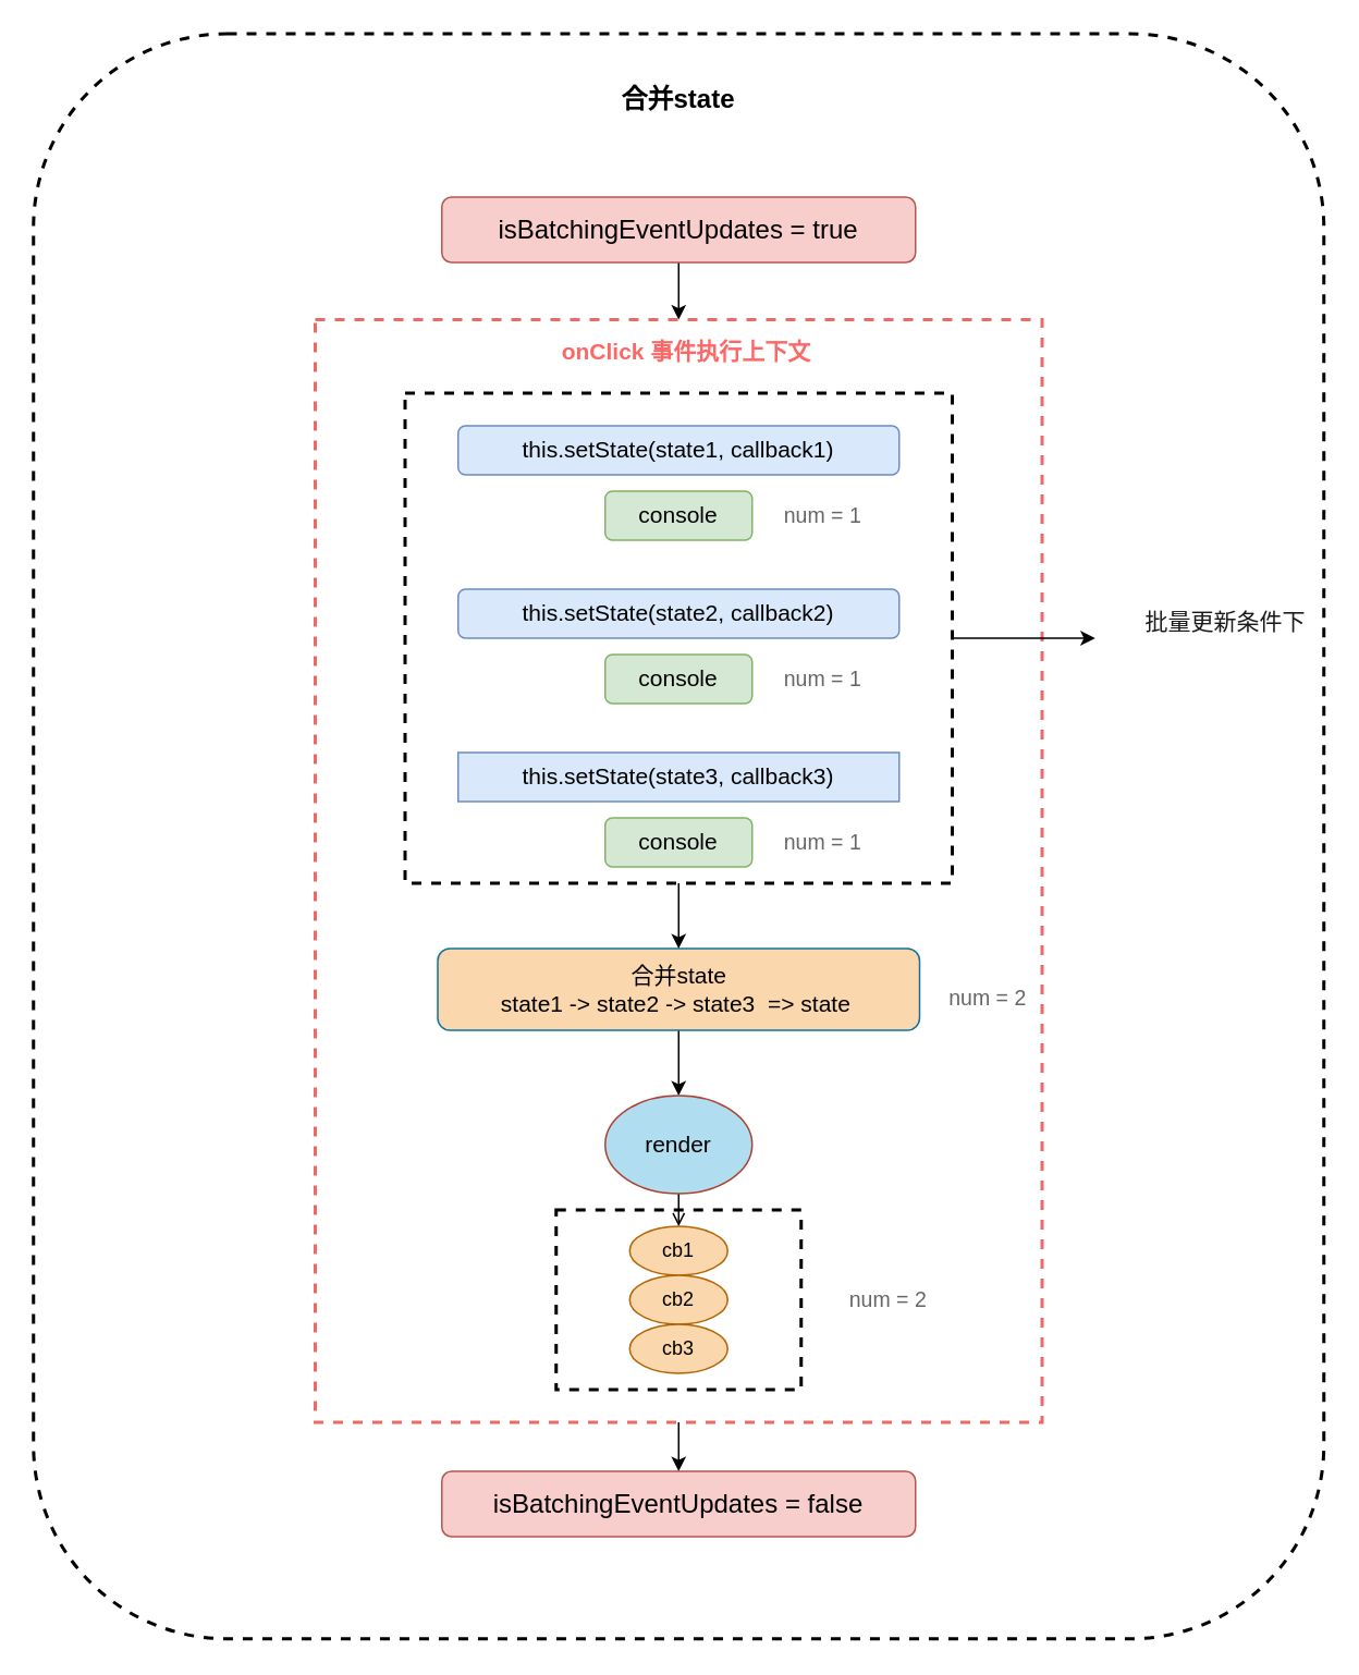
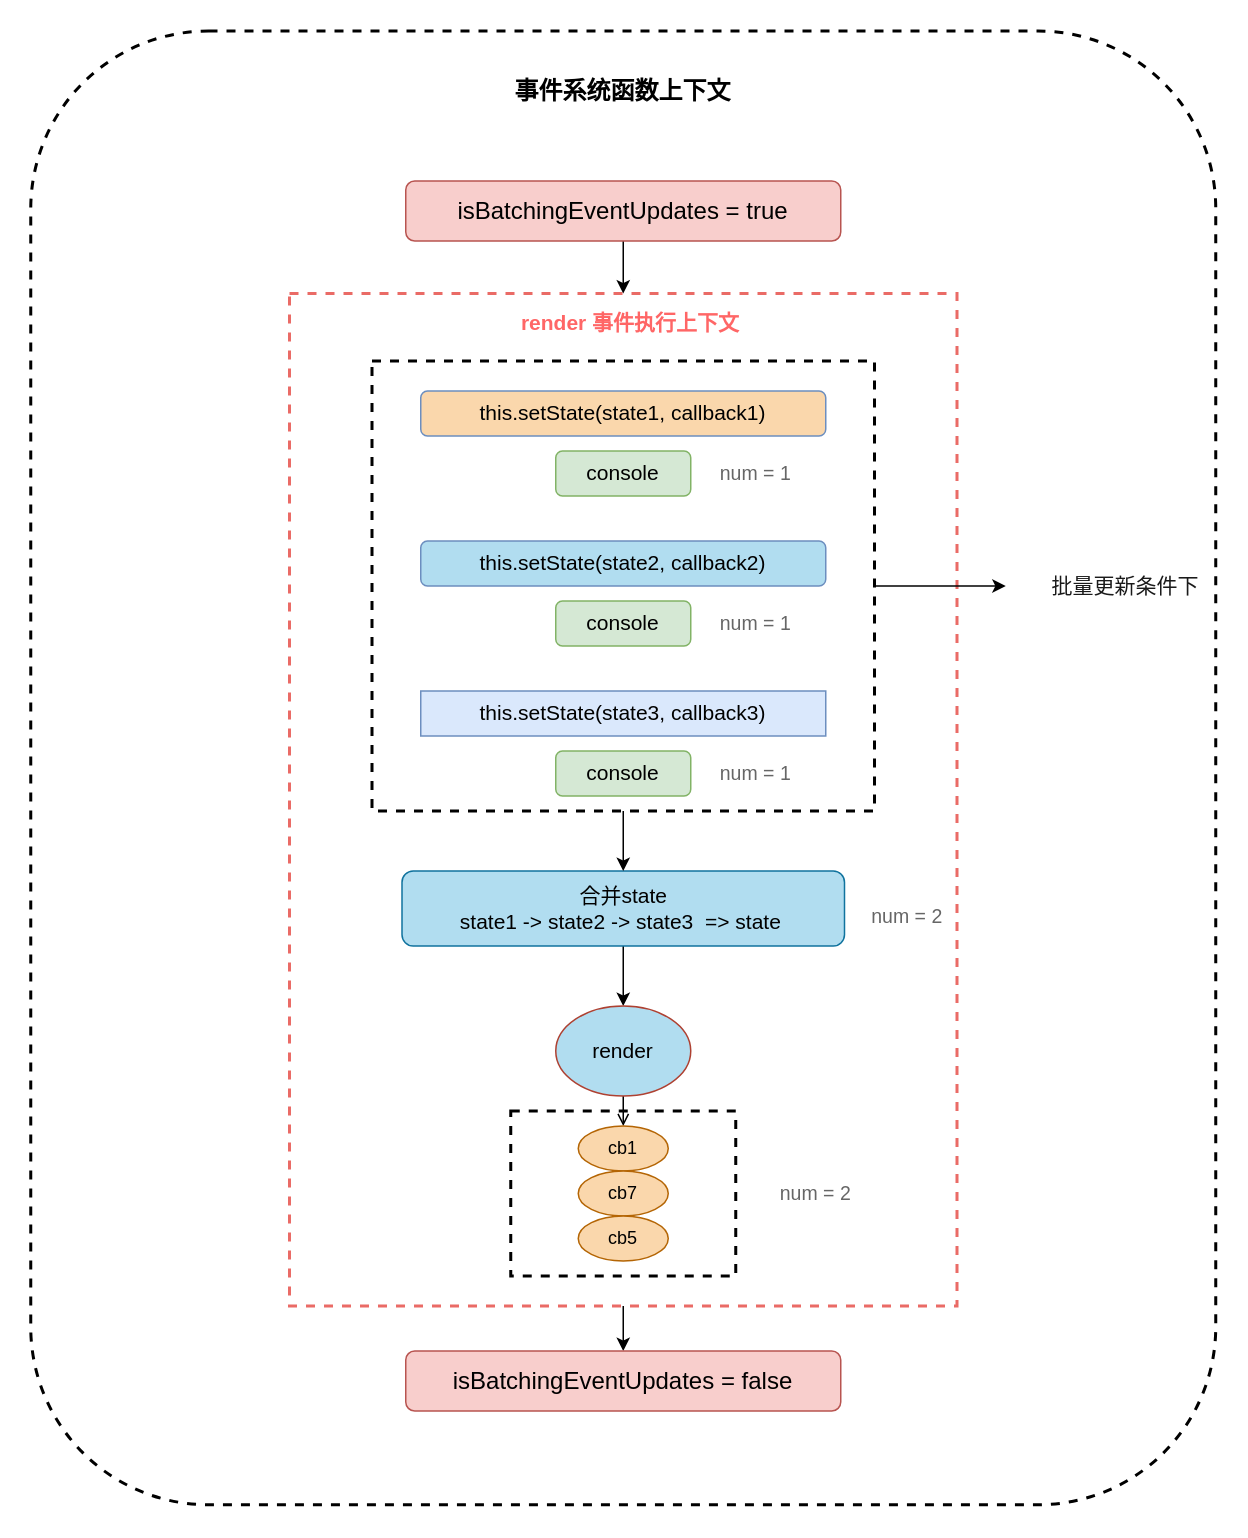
  <mxCell id="0" />
  <mxCell id="1" parent="0" />
  <mxCell id="2" value="" style="rounded=1;whiteSpace=wrap;html=1;dashed=1;fontSize=13;strokeWidth=2;fillColor=none;" vertex="1" parent="1"><mxGeometry x="20" y="20" width="790" height="982.5" as="geometry" /></mxCell>
  <mxCell id="3" style="edgeStyle=orthogonalEdgeStyle;rounded=0;orthogonalLoop=1;jettySize=auto;html=1;exitX=0.5;exitY=1;exitDx=0;exitDy=0;entryX=0.5;entryY=0;entryDx=0;entryDy=0;fontSize=13;fontColor=#666666;" edge="1" parent="1" source="4" target="8"><mxGeometry relative="1" as="geometry" /></mxCell>
  <mxCell id="4" value="" style="rounded=0;whiteSpace=wrap;html=1;dashed=1;fillColor=none;strokeColor=#EA6B66;perimeterSpacing=0;strokeWidth=2;" vertex="1" parent="1"><mxGeometry x="192.5" y="195" width="445" height="675" as="geometry" /></mxCell>
  <mxCell id="5" value="" style="rounded=0;whiteSpace=wrap;html=1;dashed=1;fontSize=14;strokeWidth=2;fillColor=none;" vertex="1" parent="1"><mxGeometry x="247.5" y="240" width="335" height="300" as="geometry" /></mxCell>
  <mxCell id="6" style="edgeStyle=orthogonalEdgeStyle;rounded=0;orthogonalLoop=1;jettySize=auto;html=1;exitX=0.5;exitY=1;exitDx=0;exitDy=0;entryX=0.5;entryY=0;entryDx=0;entryDy=0;" edge="1" parent="1" source="7" target="4"><mxGeometry relative="1" as="geometry" /></mxCell>
  <mxCell id="7" value="&lt;font style=&quot;font-size: 16px&quot;&gt;isBatchingEventUpdates = true&lt;/font&gt;" style="rounded=1;whiteSpace=wrap;html=1;fillColor=#f8cecc;strokeColor=#b85450;" vertex="1" parent="1"><mxGeometry x="270" y="120" width="290" height="40" as="geometry" /></mxCell>
  <mxCell id="8" value="&lt;font style=&quot;font-size: 16px&quot;&gt;isBatchingEventUpdates = false&lt;/font&gt;" style="rounded=1;whiteSpace=wrap;html=1;fillColor=#f8cecc;strokeColor=#b85450;" vertex="1" parent="1"><mxGeometry x="270" y="900" width="290" height="40" as="geometry" /></mxCell>
- <mxCell id="9" value="&lt;font style=&quot;font-size: 14px&quot;&gt;this.setState(state1, callback1)&lt;/font&gt;" style="rounded=1;whiteSpace=wrap;html=1;fillColor=#dae8fc;strokeColor=#6c8ebf;" vertex="1" parent="1"><mxGeometry x="280" y="260" width="270" height="30" as="geometry" /></mxCell>
+ <mxCell id="9" value="&lt;font style=&quot;font-size: 14px&quot;&gt;this.setState(state1, callback1)&lt;/font&gt;" style="rounded=1;whiteSpace=wrap;html=1;fillColor=#fad7ac;strokeColor=#6c8ebf;" vertex="1" parent="1"><mxGeometry x="280" y="260" width="270" height="30" as="geometry" /></mxCell>
  <mxCell id="10" value="&lt;font style=&quot;font-size: 14px&quot;&gt;console&lt;/font&gt;" style="rounded=1;whiteSpace=wrap;html=1;fillColor=#d5e8d4;strokeColor=#82b366;" vertex="1" parent="1"><mxGeometry x="370" y="300" width="90" height="30" as="geometry" /></mxCell>
- <mxCell id="11" value="&lt;font style=&quot;font-size: 14px&quot;&gt;this.setState(state2, callback2)&lt;/font&gt;" style="rounded=1;whiteSpace=wrap;html=1;fillColor=#dae8fc;strokeColor=#6c8ebf;" vertex="1" parent="1"><mxGeometry x="280" y="360" width="270" height="30" as="geometry" /></mxCell>
+ <mxCell id="11" value="&lt;font style=&quot;font-size: 14px&quot;&gt;this.setState(state2, callback2)&lt;/font&gt;" style="rounded=1;whiteSpace=wrap;html=1;fillColor=#b1ddf0;strokeColor=#6c8ebf;" vertex="1" parent="1"><mxGeometry x="280" y="360" width="270" height="30" as="geometry" /></mxCell>
  <mxCell id="12" value="&lt;font style=&quot;font-size: 14px&quot;&gt;console&lt;/font&gt;" style="rounded=1;whiteSpace=wrap;html=1;fillColor=#d5e8d4;strokeColor=#82b366;" vertex="1" parent="1"><mxGeometry x="370" y="400" width="90" height="30" as="geometry" /></mxCell>
  <mxCell id="13" value="&lt;font style=&quot;font-size: 14px&quot;&gt;this.setState(state3, callback3)&lt;/font&gt;" style="whiteSpace=wrap;html=1;fillColor=#dae8fc;strokeColor=#6c8ebf;rounded=0;" vertex="1" parent="1"><mxGeometry x="280" y="460" width="270" height="30" as="geometry" /></mxCell>
  <mxCell id="14" value="&lt;font style=&quot;font-size: 14px&quot;&gt;console&lt;/font&gt;" style="rounded=1;whiteSpace=wrap;html=1;fillColor=#d5e8d4;strokeColor=#82b366;" vertex="1" parent="1"><mxGeometry x="370" y="500" width="90" height="30" as="geometry" /></mxCell>
  <mxCell id="15" style="edgeStyle=orthogonalEdgeStyle;rounded=0;orthogonalLoop=1;jettySize=auto;html=1;exitX=0.5;exitY=1;exitDx=0;exitDy=0;entryX=0.5;entryY=0;entryDx=0;entryDy=0;fontSize=14;fontColor=#1A1A1A;" edge="1" parent="1" source="16" target="18"><mxGeometry relative="1" as="geometry" /></mxCell>
- <mxCell id="16" value="&lt;font style=&quot;font-size: 14px&quot;&gt;合并state&lt;br&gt;state1 -&amp;gt; state2 -&amp;gt; state3&amp;nbsp; =&amp;gt; state&amp;nbsp;&lt;/font&gt;" style="rounded=1;whiteSpace=wrap;html=1;fillColor=#fad7ac;strokeColor=#10739e;" vertex="1" parent="1"><mxGeometry x="267.5" y="580" width="295" height="50" as="geometry" /></mxCell>
+ <mxCell id="16" value="&lt;font style=&quot;font-size: 14px&quot;&gt;合并state&lt;br&gt;state1 -&amp;gt; state2 -&amp;gt; state3&amp;nbsp; =&amp;gt; state&amp;nbsp;&lt;/font&gt;" style="rounded=1;whiteSpace=wrap;html=1;fillColor=#b1ddf0;strokeColor=#10739e;" vertex="1" parent="1"><mxGeometry x="267.5" y="580" width="295" height="50" as="geometry" /></mxCell>
  <mxCell id="17" style="edgeStyle=orthogonalEdgeStyle;rounded=0;orthogonalLoop=1;jettySize=auto;html=1;exitX=0.5;exitY=1;exitDx=0;exitDy=0;entryX=0.5;entryY=0;entryDx=0;entryDy=0;fontSize=14;fontColor=#1A1A1A;endArrow=open;" edge="1" parent="1" source="18" target="19"><mxGeometry relative="1" as="geometry" /></mxCell>
  <mxCell id="18" value="&lt;font style=&quot;font-size: 14px&quot;&gt;render&lt;/font&gt;" style="ellipse;whiteSpace=wrap;html=1;fillColor=#b1ddf0;strokeColor=#ae4132;" vertex="1" parent="1"><mxGeometry x="370" y="670" width="90" height="60" as="geometry" /></mxCell>
  <mxCell id="19" value="cb1" style="ellipse;whiteSpace=wrap;html=1;fillColor=#fad7ac;strokeColor=#b46504;" vertex="1" parent="1"><mxGeometry x="385" y="750" width="60" height="30" as="geometry" /></mxCell>
- <mxCell id="20" value="cb2" style="ellipse;whiteSpace=wrap;html=1;fillColor=#fad7ac;strokeColor=#b46504;" vertex="1" parent="1"><mxGeometry x="385" y="780" width="60" height="30" as="geometry" /></mxCell>
- <mxCell id="21" value="cb3" style="ellipse;whiteSpace=wrap;html=1;fillColor=#fad7ac;strokeColor=#b46504;" vertex="1" parent="1"><mxGeometry x="385" y="810" width="60" height="30" as="geometry" /></mxCell>
- <mxCell id="22" value="&lt;b&gt;onClick 事件执行上下文&lt;/b&gt;" style="text;html=1;strokeColor=none;fillColor=none;align=center;verticalAlign=middle;whiteSpace=wrap;rounded=0;dashed=1;fontSize=14;fontColor=#FF6666;" vertex="1" parent="1"><mxGeometry x="330" y="190" width="180" height="50" as="geometry" /></mxCell>
+ <mxCell id="20" value="cb7" style="ellipse;whiteSpace=wrap;html=1;fillColor=#fad7ac;strokeColor=#b46504;" vertex="1" parent="1"><mxGeometry x="385" y="780" width="60" height="30" as="geometry" /></mxCell>
+ <mxCell id="21" value="cb5" style="ellipse;whiteSpace=wrap;html=1;fillColor=#fad7ac;strokeColor=#b46504;" vertex="1" parent="1"><mxGeometry x="385" y="810" width="60" height="30" as="geometry" /></mxCell>
+ <mxCell id="22" value="&lt;b&gt;render 事件执行上下文&lt;/b&gt;" style="text;html=1;strokeColor=none;fillColor=none;align=center;verticalAlign=middle;whiteSpace=wrap;rounded=0;dashed=1;fontSize=14;fontColor=#FF6666;" vertex="1" parent="1"><mxGeometry x="330" y="190" width="180" height="50" as="geometry" /></mxCell>
  <mxCell id="23" style="edgeStyle=orthogonalEdgeStyle;rounded=0;orthogonalLoop=1;jettySize=auto;html=1;exitX=1;exitY=0.5;exitDx=0;exitDy=0;fontSize=14;fontColor=#FF6666;" edge="1" parent="1" source="5"><mxGeometry relative="1" as="geometry"><mxPoint x="670" y="390" as="targetPoint" /><Array as="points"><mxPoint x="670" y="390" /></Array></mxGeometry></mxCell>
  <mxCell id="24" style="edgeStyle=orthogonalEdgeStyle;rounded=0;orthogonalLoop=1;jettySize=auto;html=1;exitX=0.5;exitY=1;exitDx=0;exitDy=0;entryX=0.5;entryY=0;entryDx=0;entryDy=0;fontSize=14;fontColor=#1A1A1A;" edge="1" parent="1" source="5" target="16"><mxGeometry relative="1" as="geometry" /></mxCell>
- <mxCell id="25" value="批量更新条件下" style="text;html=1;strokeColor=none;fillColor=none;align=center;verticalAlign=middle;whiteSpace=wrap;rounded=0;dashed=1;fontSize=14;fontColor=#1A1A1A;" vertex="1" parent="1"><mxGeometry x="700" y="365" width="100" height="30" as="geometry" /></mxCell>
+ <mxCell id="25" value="批量更新条件下" style="text;html=1;strokeColor=none;fillColor=none;align=center;verticalAlign=middle;whiteSpace=wrap;rounded=0;dashed=1;fontSize=14;fontColor=#1A1A1A;" vertex="1" parent="1"><mxGeometry x="700" y="375" width="100" height="30" as="geometry" /></mxCell>
  <mxCell id="26" value="num = 2" style="text;html=1;strokeColor=none;fillColor=none;align=center;verticalAlign=middle;whiteSpace=wrap;rounded=0;dashed=1;fontSize=13;fontColor=#666666;" vertex="1" parent="1"><mxGeometry x="570.5" y="600" width="67" height="20" as="geometry" /></mxCell>
  <mxCell id="27" value="num = 1" style="text;html=1;strokeColor=none;fillColor=none;align=center;verticalAlign=middle;whiteSpace=wrap;rounded=0;dashed=1;fontSize=13;fontColor=#666666;" vertex="1" parent="1"><mxGeometry x="470" y="505" width="67" height="20" as="geometry" /></mxCell>
  <mxCell id="28" value="num = 1" style="text;html=1;strokeColor=none;fillColor=none;align=center;verticalAlign=middle;whiteSpace=wrap;rounded=0;dashed=1;fontSize=13;fontColor=#666666;" vertex="1" parent="1"><mxGeometry x="470" y="405" width="67" height="20" as="geometry" /></mxCell>
  <mxCell id="29" value="num = 1" style="text;html=1;strokeColor=none;fillColor=none;align=center;verticalAlign=middle;whiteSpace=wrap;rounded=0;dashed=1;fontSize=13;fontColor=#666666;" vertex="1" parent="1"><mxGeometry x="470" y="305" width="67" height="20" as="geometry" /></mxCell>
  <mxCell id="30" value="" style="rounded=0;whiteSpace=wrap;html=1;dashed=1;fontSize=13;strokeWidth=2;fillColor=none;" vertex="1" parent="1"><mxGeometry x="340" y="740" width="150" height="110" as="geometry" /></mxCell>
  <mxCell id="31" value="num = 2" style="text;html=1;strokeColor=none;fillColor=none;align=center;verticalAlign=middle;whiteSpace=wrap;rounded=0;dashed=1;fontSize=13;fontColor=#666666;" vertex="1" parent="1"><mxGeometry x="510" y="785" width="67" height="20" as="geometry" /></mxCell>
- <mxCell id="32" value="&lt;font style=&quot;font-size: 16px;&quot; color=&quot;#000000&quot;&gt;合并state&lt;/font&gt;" style="text;html=1;strokeColor=none;fillColor=none;align=center;verticalAlign=middle;whiteSpace=wrap;rounded=0;dashed=1;fontSize=16;fontColor=#666666;fontStyle=1" vertex="1" parent="1"><mxGeometry x="335" y="40" width="160" height="40" as="geometry" /></mxCell>
+ <mxCell id="32" value="&lt;font style=&quot;font-size: 16px;&quot; color=&quot;#000000&quot;&gt;事件系统函数上下文&lt;/font&gt;" style="text;html=1;strokeColor=none;fillColor=none;align=center;verticalAlign=middle;whiteSpace=wrap;rounded=0;dashed=1;fontSize=16;fontColor=#666666;fontStyle=1" vertex="1" parent="1"><mxGeometry x="335" y="40" width="160" height="40" as="geometry" /></mxCell>
